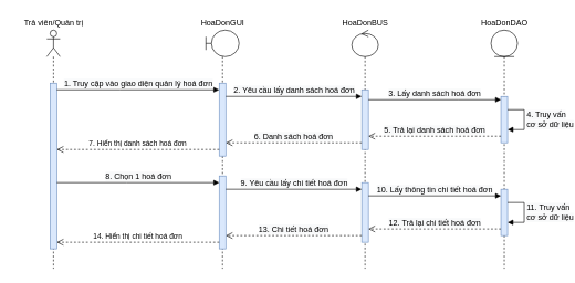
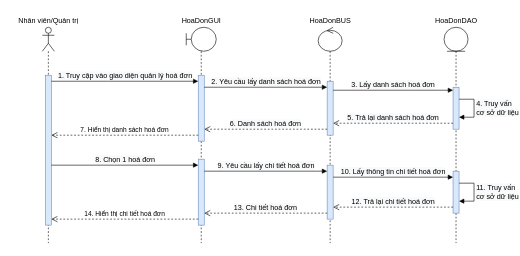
  <mxCell id="0" />
  <mxCell id="1" parent="0" />
  <mxCell id="2" value="" style="shape=umlLifeline;participant=umlActor;perimeter=lifelinePerimeter;whiteSpace=wrap;html=1;container=1;collapsible=0;recursiveResize=0;verticalAlign=top;spacingTop=36;outlineConnect=0;" parent="1" vertex="1"><mxGeometry x="70" y="45" width="20" height="360" as="geometry" /></mxCell>
  <mxCell id="3" value="" style="html=1;points=[];perimeter=orthogonalPerimeter;fillColor=#dae8fc;strokeColor=#6c8ebf;" parent="2" vertex="1"><mxGeometry x="5" y="80" width="10" height="250" as="geometry" /></mxCell>
  <mxCell id="4" value="" style="shape=umlLifeline;participant=umlBoundary;perimeter=lifelinePerimeter;whiteSpace=wrap;html=1;container=1;collapsible=0;recursiveResize=0;verticalAlign=top;spacingTop=36;outlineConnect=0;" parent="1" vertex="1"><mxGeometry x="310" y="45" width="50" height="360" as="geometry" /></mxCell>
  <mxCell id="5" value="" style="html=1;points=[];perimeter=orthogonalPerimeter;fillColor=#dae8fc;strokeColor=#6c8ebf;" parent="4" vertex="1"><mxGeometry x="20" y="80" width="10" height="110" as="geometry" /></mxCell>
  <mxCell id="6" value="" style="html=1;points=[];perimeter=orthogonalPerimeter;fillColor=#dae8fc;strokeColor=#6c8ebf;" parent="4" vertex="1"><mxGeometry x="20" y="220" width="10" height="110" as="geometry" /></mxCell>
  <mxCell id="7" value="" style="shape=umlLifeline;participant=umlControl;perimeter=lifelinePerimeter;whiteSpace=wrap;html=1;container=1;collapsible=0;recursiveResize=0;verticalAlign=top;spacingTop=36;outlineConnect=0;" parent="1" vertex="1"><mxGeometry x="530" y="45" width="40" height="360" as="geometry" /></mxCell>
  <mxCell id="8" value="" style="html=1;points=[];perimeter=orthogonalPerimeter;fillColor=#dae8fc;strokeColor=#6c8ebf;" parent="7" vertex="1"><mxGeometry x="15" y="90" width="10" height="90" as="geometry" /></mxCell>
  <mxCell id="9" value="" style="html=1;points=[];perimeter=orthogonalPerimeter;fillColor=#dae8fc;strokeColor=#6c8ebf;" parent="7" vertex="1"><mxGeometry x="15" y="230" width="10" height="90" as="geometry" /></mxCell>
  <mxCell id="10" value="" style="shape=umlLifeline;participant=umlEntity;perimeter=lifelinePerimeter;whiteSpace=wrap;html=1;container=1;collapsible=0;recursiveResize=0;verticalAlign=top;spacingTop=36;outlineConnect=0;" parent="1" vertex="1"><mxGeometry x="740" y="45" width="40" height="360" as="geometry" /></mxCell>
  <mxCell id="11" value="" style="html=1;points=[];perimeter=orthogonalPerimeter;fillColor=#dae8fc;strokeColor=#6c8ebf;" parent="10" vertex="1"><mxGeometry x="15" y="100" width="10" height="70" as="geometry" /></mxCell>
  <mxCell id="12" value="" style="html=1;points=[];perimeter=orthogonalPerimeter;fillColor=#dae8fc;strokeColor=#6c8ebf;" parent="10" vertex="1"><mxGeometry x="15" y="240" width="10" height="70" as="geometry" /></mxCell>
  <mxCell id="13" value="&lt;span style=&quot;font-size: 12px; text-align: center; background-color: rgb(248, 249, 250);&quot;&gt;4. Truy vấn&lt;/span&gt;&lt;br style=&quot;font-size: 12px; text-align: center; background-color: rgb(248, 249, 250);&quot;&gt;&lt;div style=&quot;text-align: center;&quot;&gt;&lt;span style=&quot;font-size: 12px; background-color: rgb(248, 249, 250);&quot;&gt;cơ sở dữ liệu&lt;/span&gt;&lt;/div&gt;" style="edgeStyle=orthogonalEdgeStyle;html=1;align=left;spacingLeft=2;endArrow=block;rounded=0;" edge="1" target="11" parent="10" source="11"><mxGeometry relative="1" as="geometry"><mxPoint x="75" y="80" as="sourcePoint" /><Array as="points"><mxPoint x="50" y="120" /><mxPoint x="50" y="150" /></Array><mxPoint x="80" y="100" as="targetPoint" /></mxGeometry></mxCell>
  <mxCell id="14" value="&lt;span style=&quot;font-size: 12px; text-align: center; background-color: rgb(248, 249, 250);&quot;&gt;11. Truy vấn&lt;/span&gt;&lt;br style=&quot;font-size: 12px; text-align: center; background-color: rgb(248, 249, 250);&quot;&gt;&lt;span style=&quot;font-size: 12px; text-align: center; background-color: rgb(248, 249, 250);&quot;&gt;cơ sở dữ liệu&lt;/span&gt;" style="edgeStyle=orthogonalEdgeStyle;html=1;align=left;spacingLeft=2;endArrow=block;rounded=0;" edge="1" target="12" parent="10" source="12"><mxGeometry relative="1" as="geometry"><mxPoint x="82.5" y="270" as="sourcePoint" /><Array as="points"><mxPoint x="50" y="260" /><mxPoint x="50" y="290" /></Array><mxPoint x="87.5" y="290" as="targetPoint" /></mxGeometry></mxCell>
  <mxCell id="15" value="HoaDonGUI" style="text;html=1;align=center;verticalAlign=middle;resizable=0;points=[];autosize=1;strokeColor=none;fillColor=none;" parent="1" vertex="1"><mxGeometry x="290" y="20" width="90" height="30" as="geometry" /></mxCell>
  <mxCell id="16" value="HoaDonBUS" style="text;html=1;align=center;verticalAlign=middle;resizable=0;points=[];autosize=1;strokeColor=none;fillColor=none;" parent="1" vertex="1"><mxGeometry x="505" y="20" width="90" height="30" as="geometry" /></mxCell>
  <mxCell id="17" value="HoaDonDAO" style="text;html=1;align=center;verticalAlign=middle;resizable=0;points=[];autosize=1;strokeColor=none;fillColor=none;" parent="1" vertex="1"><mxGeometry x="715" y="20" width="90" height="30" as="geometry" /></mxCell>
  <mxCell id="18" value="&lt;span style=&quot;font-size: 12px; background-color: rgb(248, 249, 250);&quot;&gt;1. Truy cập vào giao diện quản lý&lt;/span&gt;&lt;span style=&quot;font-size: 12px; background-color: rgb(248, 249, 250);&quot;&gt;&amp;nbsp;hoá đơn&lt;/span&gt;" style="html=1;verticalAlign=bottom;endArrow=block;rounded=0;" edge="1" parent="1" source="3" target="5"><mxGeometry width="80" relative="1" as="geometry"><mxPoint x="360" y="225" as="sourcePoint" /><mxPoint x="440" y="225" as="targetPoint" /><Array as="points"><mxPoint x="180" y="135" /></Array></mxGeometry></mxCell>
- <mxCell id="19" value="Trả viên/Quản trị" style="text;html=1;align=center;verticalAlign=middle;resizable=0;points=[];autosize=1;strokeColor=none;fillColor=none;" vertex="1" parent="1"><mxGeometry y="20" width="120" height="30" as="geometry" x="20" /></mxCell>
+ <mxCell id="19" value="Nhân viên/Quản trị" style="text;html=1;align=center;verticalAlign=middle;resizable=0;points=[];autosize=1;strokeColor=none;fillColor=none;" vertex="1" parent="1"><mxGeometry y="20" width="120" height="30" as="geometry" x="20" /></mxCell>
  <mxCell id="20" value="&lt;span style=&quot;font-size: 12px; background-color: rgb(248, 249, 250);&quot;&gt;2. Yêu cầu lấy danh sách hoá đơn&lt;/span&gt;" style="html=1;verticalAlign=bottom;endArrow=block;rounded=0;" edge="1" parent="1" source="5" target="8"><mxGeometry width="80" relative="1" as="geometry"><mxPoint x="300" y="235" as="sourcePoint" /><mxPoint x="380" y="235" as="targetPoint" /><Array as="points"><mxPoint x="490" y="145" /></Array></mxGeometry></mxCell>
  <mxCell id="21" value="&lt;span style=&quot;font-size: 12px; background-color: rgb(248, 249, 250);&quot;&gt;3. Lấy danh sách hoá đơn&lt;/span&gt;" style="html=1;verticalAlign=bottom;endArrow=block;rounded=0;" edge="1" parent="1" source="8" target="11"><mxGeometry width="80" relative="1" as="geometry"><mxPoint x="630" y="235" as="sourcePoint" /><mxPoint x="820" y="155" as="targetPoint" /><Array as="points"><mxPoint x="690" y="150" /></Array></mxGeometry></mxCell>
  <mxCell id="22" value="&lt;span style=&quot;font-size: 12px; background-color: rgb(248, 249, 250);&quot;&gt;5. Trả lại danh sách hoá đơn&lt;/span&gt;" style="html=1;verticalAlign=bottom;endArrow=open;dashed=1;endSize=8;rounded=0;" edge="1" parent="1" source="11" target="8"><mxGeometry relative="1" as="geometry"><mxPoint x="720" y="235" as="sourcePoint" /><mxPoint x="640" y="235" as="targetPoint" /><Array as="points"><mxPoint x="740" y="205" /></Array></mxGeometry></mxCell>
  <mxCell id="23" value="&lt;span style=&quot;font-size: 12px; background-color: rgb(248, 249, 250);&quot;&gt;6. Danh sách hoá đơn&lt;/span&gt;" style="html=1;verticalAlign=bottom;endArrow=open;dashed=1;endSize=8;rounded=0;" edge="1" parent="1" source="8" target="5"><mxGeometry relative="1" as="geometry"><mxPoint x="720" y="235" as="sourcePoint" /><mxPoint x="640" y="235" as="targetPoint" /><Array as="points"><mxPoint x="490" y="215" /></Array></mxGeometry></mxCell>
  <mxCell id="24" value="7. Hiển thị danh sách hoá đơn" style="html=1;verticalAlign=bottom;endArrow=open;dashed=1;endSize=8;rounded=0;" edge="1" parent="1" source="5" target="3"><mxGeometry relative="1" as="geometry"><mxPoint x="460" y="245" as="sourcePoint" /><mxPoint x="380" y="245" as="targetPoint" /><Array as="points"><mxPoint x="190" y="225" /></Array></mxGeometry></mxCell>
  <mxCell id="25" value="&lt;span style=&quot;font-size: 12px; background-color: rgb(248, 249, 250);&quot;&gt;8. Chọn 1 hoá đơn&lt;/span&gt;" style="html=1;verticalAlign=bottom;endArrow=block;rounded=0;" edge="1" parent="1" source="3" target="6"><mxGeometry width="80" relative="1" as="geometry"><mxPoint x="380" y="245" as="sourcePoint" /><mxPoint x="460" y="245" as="targetPoint" /><Array as="points"><mxPoint x="190" y="275" /></Array></mxGeometry></mxCell>
  <mxCell id="26" value="&lt;span style=&quot;font-size: 12px; background-color: rgb(248, 249, 250);&quot;&gt;9. Yêu cầu lấy chi tiết hoá đơn&lt;/span&gt;" style="html=1;verticalAlign=bottom;endArrow=block;rounded=0;" edge="1" parent="1" source="6" target="9"><mxGeometry width="80" relative="1" as="geometry"><mxPoint x="380" y="485" as="sourcePoint" /><mxPoint x="460" y="485" as="targetPoint" /><Array as="points"><mxPoint x="490" y="285" /></Array></mxGeometry></mxCell>
  <mxCell id="27" value="&lt;span style=&quot;font-size: 12px; background-color: rgb(248, 249, 250);&quot;&gt;10. Lấy thông tin&amp;nbsp;&lt;/span&gt;&lt;span style=&quot;font-size: 12px; background-color: rgb(248, 249, 250);&quot;&gt;chi tiết hoá đơn&lt;/span&gt;" style="html=1;verticalAlign=bottom;endArrow=block;rounded=0;" edge="1" parent="1" source="9" target="12"><mxGeometry width="80" relative="1" as="geometry"><mxPoint x="690" y="325" as="sourcePoint" /><mxPoint x="770" y="325" as="targetPoint" /><Array as="points"><mxPoint x="740" y="295" /></Array></mxGeometry></mxCell>
  <mxCell id="28" value="&lt;span style=&quot;font-size: 12px; background-color: rgb(248, 249, 250);&quot;&gt;12. Trả lại chi tiết hoá đơn&lt;/span&gt;" style="html=1;verticalAlign=bottom;endArrow=open;dashed=1;endSize=8;rounded=0;" edge="1" parent="1" source="12" target="9"><mxGeometry relative="1" as="geometry"><mxPoint x="770" y="415" as="sourcePoint" /><mxPoint x="690" y="415" as="targetPoint" /><Array as="points"><mxPoint x="710" y="345" /></Array></mxGeometry></mxCell>
  <mxCell id="29" value="&lt;span style=&quot;font-size: 12px; background-color: rgb(248, 249, 250);&quot;&gt;13. Chi tiết hoá đơn&lt;/span&gt;" style="html=1;verticalAlign=bottom;endArrow=open;dashed=1;endSize=8;rounded=0;" edge="1" parent="1" source="9" target="6"><mxGeometry relative="1" as="geometry"><mxPoint x="490" y="375" as="sourcePoint" /><mxPoint x="410" y="375" as="targetPoint" /><Array as="points"><mxPoint x="500" y="355" /></Array></mxGeometry></mxCell>
  <mxCell id="30" value="14. Hiển thị chi tiết hoá đơn" style="html=1;verticalAlign=bottom;endArrow=open;dashed=1;endSize=8;rounded=0;" edge="1" parent="1" source="6" target="3"><mxGeometry relative="1" as="geometry"><mxPoint x="490" y="455" as="sourcePoint" /><mxPoint x="410" y="455" as="targetPoint" /><Array as="points"><mxPoint x="190" y="365" /></Array></mxGeometry></mxCell>
